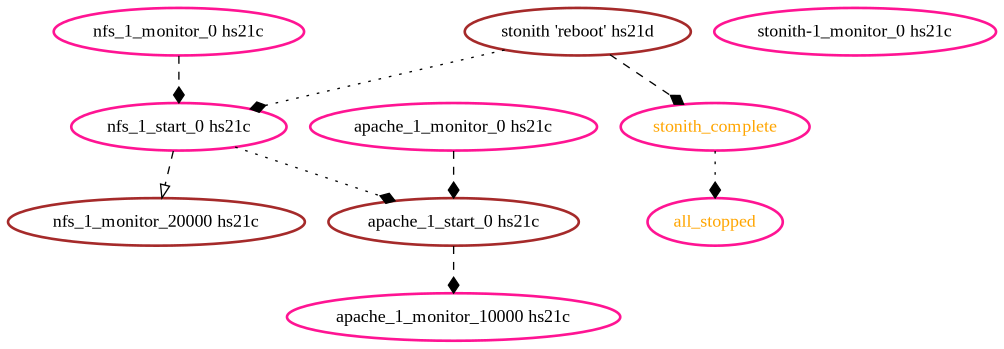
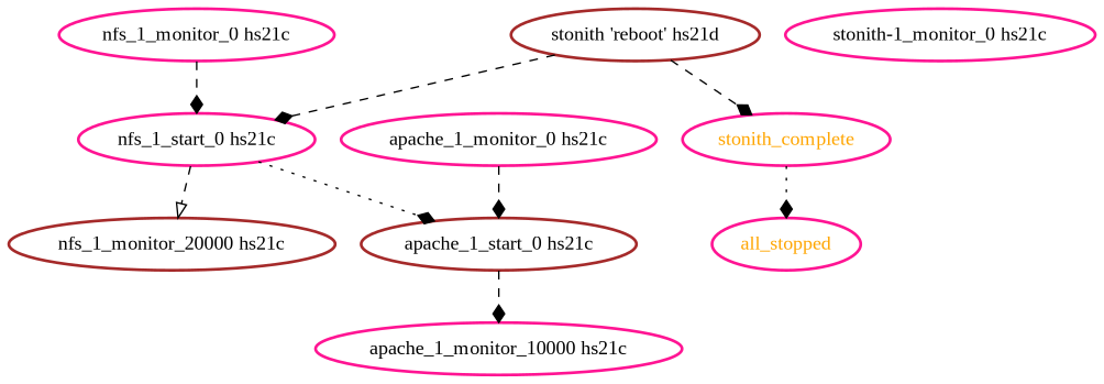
  digraph {
    fontname="Liberation Serif"
    node [color=deeppink fontcolor=black fontname="Liberation Serif" style=bold]
    edge [arrowhead=diamond fontname="Liberation Serif" style=dashed]
    all_stopped [fontcolor=orange]
    "apache_1_start_0 hs21c" [color=brown]
    "apache_1_monitor_0 hs21c"
    "apache_1_monitor_10000 hs21c"
    "nfs_1_monitor_0 hs21c"
    "nfs_1_start_0 hs21c"
    "nfs_1_monitor_20000 hs21c" [color=brown]
    "stonith 'reboot' hs21d" [color=brown]
    stonith_complete [fontcolor=orange]
    "stonith-1_monitor_0 hs21c"
    "apache_1_start_0 hs21c" -> "apache_1_monitor_10000 hs21c"
    "apache_1_monitor_0 hs21c" -> "apache_1_start_0 hs21c"
    "nfs_1_monitor_0 hs21c" -> "nfs_1_start_0 hs21c"
    "nfs_1_start_0 hs21c" -> "apache_1_start_0 hs21c" [style=dotted]
    "nfs_1_start_0 hs21c" -> "nfs_1_monitor_20000 hs21c" [arrowhead=onormal]
-   "stonith 'reboot' hs21d" -> "nfs_1_start_0 hs21c" [style=dotted]
+   "stonith 'reboot' hs21d" -> "nfs_1_start_0 hs21c"
    "stonith 'reboot' hs21d" -> stonith_complete
    stonith_complete -> all_stopped [style=dotted]
  }
